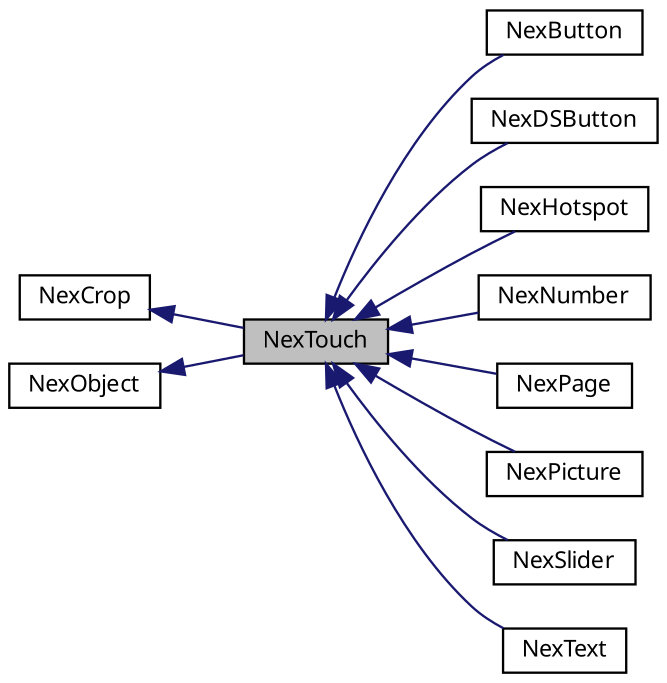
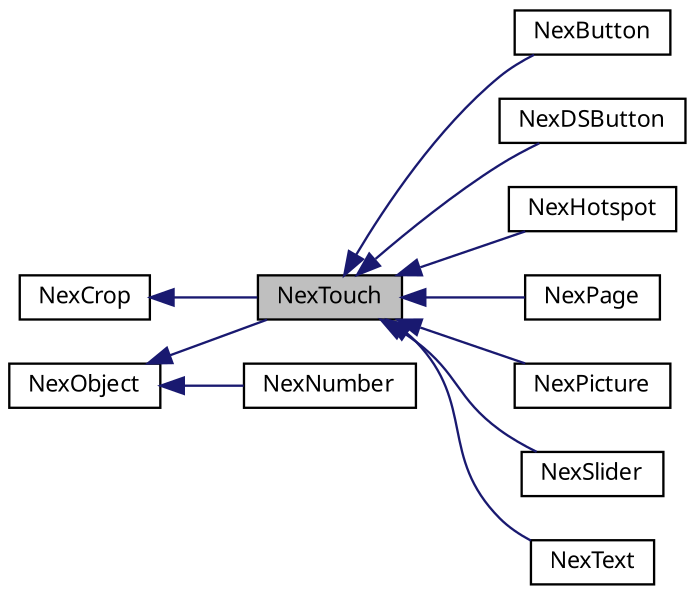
  digraph {
    fontname="Noto Sans"
    rankdir=LR
    node [color=black fillcolor=white fontname="Noto Sans" fontsize=10 shape=record style=filled]
    edge [color=midnightblue dir=back fontname="Noto Sans" fontsize=10 labelfontname=Helvetica labelfontsize=10 style=solid]
    n1 [fillcolor=grey75 fontcolor=black height=0.2 label=NexTouch width=0.4]
    n2 [height=0.2 label=NexButton width=0.4]
    n3 [height=0.2 label=NexDSButton width=0.4]
    n4 [height=0.2 label=NexHotspot width=0.4]
    n5 [height=0.2 label=NexNumber width=0.4]
    n6 [height=0.2 label=NexPage width=0.4]
    n7 [height=0.2 label=NexPicture width=0.4]
    n8 [height=0.2 label=NexSlider width=0.4]
    n9 [height=0.2 label=NexText width=0.4]
    n10 [height=0.2 label=NexCrop width=0.4]
    n11 [height=0.2 label=NexObject width=0.4]
    n1 -> n2
    n1 -> n3
    n1 -> n4
-   n1 -> n5
+   n11 -> n5
    n1 -> n6
    n1 -> n7
    n1 -> n8
    n1 -> n9
    n10 -> n1
    n11 -> n1
  }
